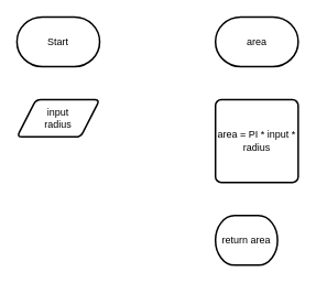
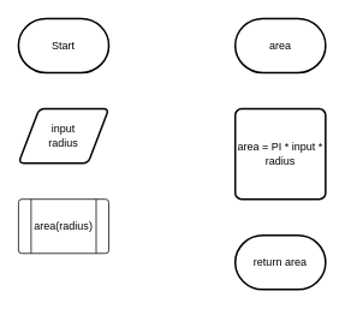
  <mxCell id="0" />
  <mxCell id="1" parent="0" />
  <mxCell id="2" value="&lt;div&gt;Start&lt;/div&gt;" style="strokeWidth=2;html=1;shape=mxgraph.flowchart.terminator;whiteSpace=wrap;" vertex="1" parent="1"><mxGeometry x="20" y="20" width="100" height="60" as="geometry" /></mxCell>
- <mxCell id="3" value="&lt;div&gt;input&lt;/div&gt;&lt;div&gt;radius&lt;/div&gt;" style="shape=parallelogram;html=1;strokeWidth=2;perimeter=parallelogramPerimeter;whiteSpace=wrap;rounded=1;arcSize=12;size=0.23;" vertex="1" parent="1"><mxGeometry x="20" y="120" width="100" height="45" as="geometry" /></mxCell>
+ <mxCell id="3" value="&lt;div&gt;input&lt;/div&gt;&lt;div&gt;radius&lt;/div&gt;" style="shape=parallelogram;html=1;strokeWidth=2;perimeter=parallelogramPerimeter;whiteSpace=wrap;rounded=1;arcSize=12;size=0.23;" vertex="1" parent="1"><mxGeometry x="20" y="120" width="100" height="60" as="geometry" /></mxCell>
+ <mxCell id="4" value="area(radius)" style="verticalLabelPosition=middle;verticalAlign=middle;html=1;shape=process;whiteSpace=wrap;rounded=1;size=0.14;arcSize=6;labelPosition=center;align=center;" vertex="1" parent="1"><mxGeometry x="20" y="220" width="100" height="60" as="geometry" /></mxCell>
  <mxCell id="5" value="area" style="strokeWidth=2;html=1;shape=mxgraph.flowchart.terminator;whiteSpace=wrap;" vertex="1" parent="1"><mxGeometry x="260" y="20" width="100" height="60" as="geometry" /></mxCell>
  <mxCell id="6" value="area = PI * input * radius" style="rounded=1;whiteSpace=wrap;html=1;absoluteArcSize=1;arcSize=14;strokeWidth=2;" vertex="1" parent="1"><mxGeometry x="260" y="120" width="100" height="100" as="geometry" /></mxCell>
- <mxCell id="7" value="return area" style="strokeWidth=2;html=1;shape=mxgraph.flowchart.terminator;whiteSpace=wrap;" vertex="1" parent="1"><mxGeometry x="260" y="260" width="75" height="60" as="geometry" /></mxCell>
+ <mxCell id="7" value="return area" style="strokeWidth=2;html=1;shape=mxgraph.flowchart.terminator;whiteSpace=wrap;" vertex="1" parent="1"><mxGeometry x="260" y="260" width="100" height="60" as="geometry" /></mxCell>
